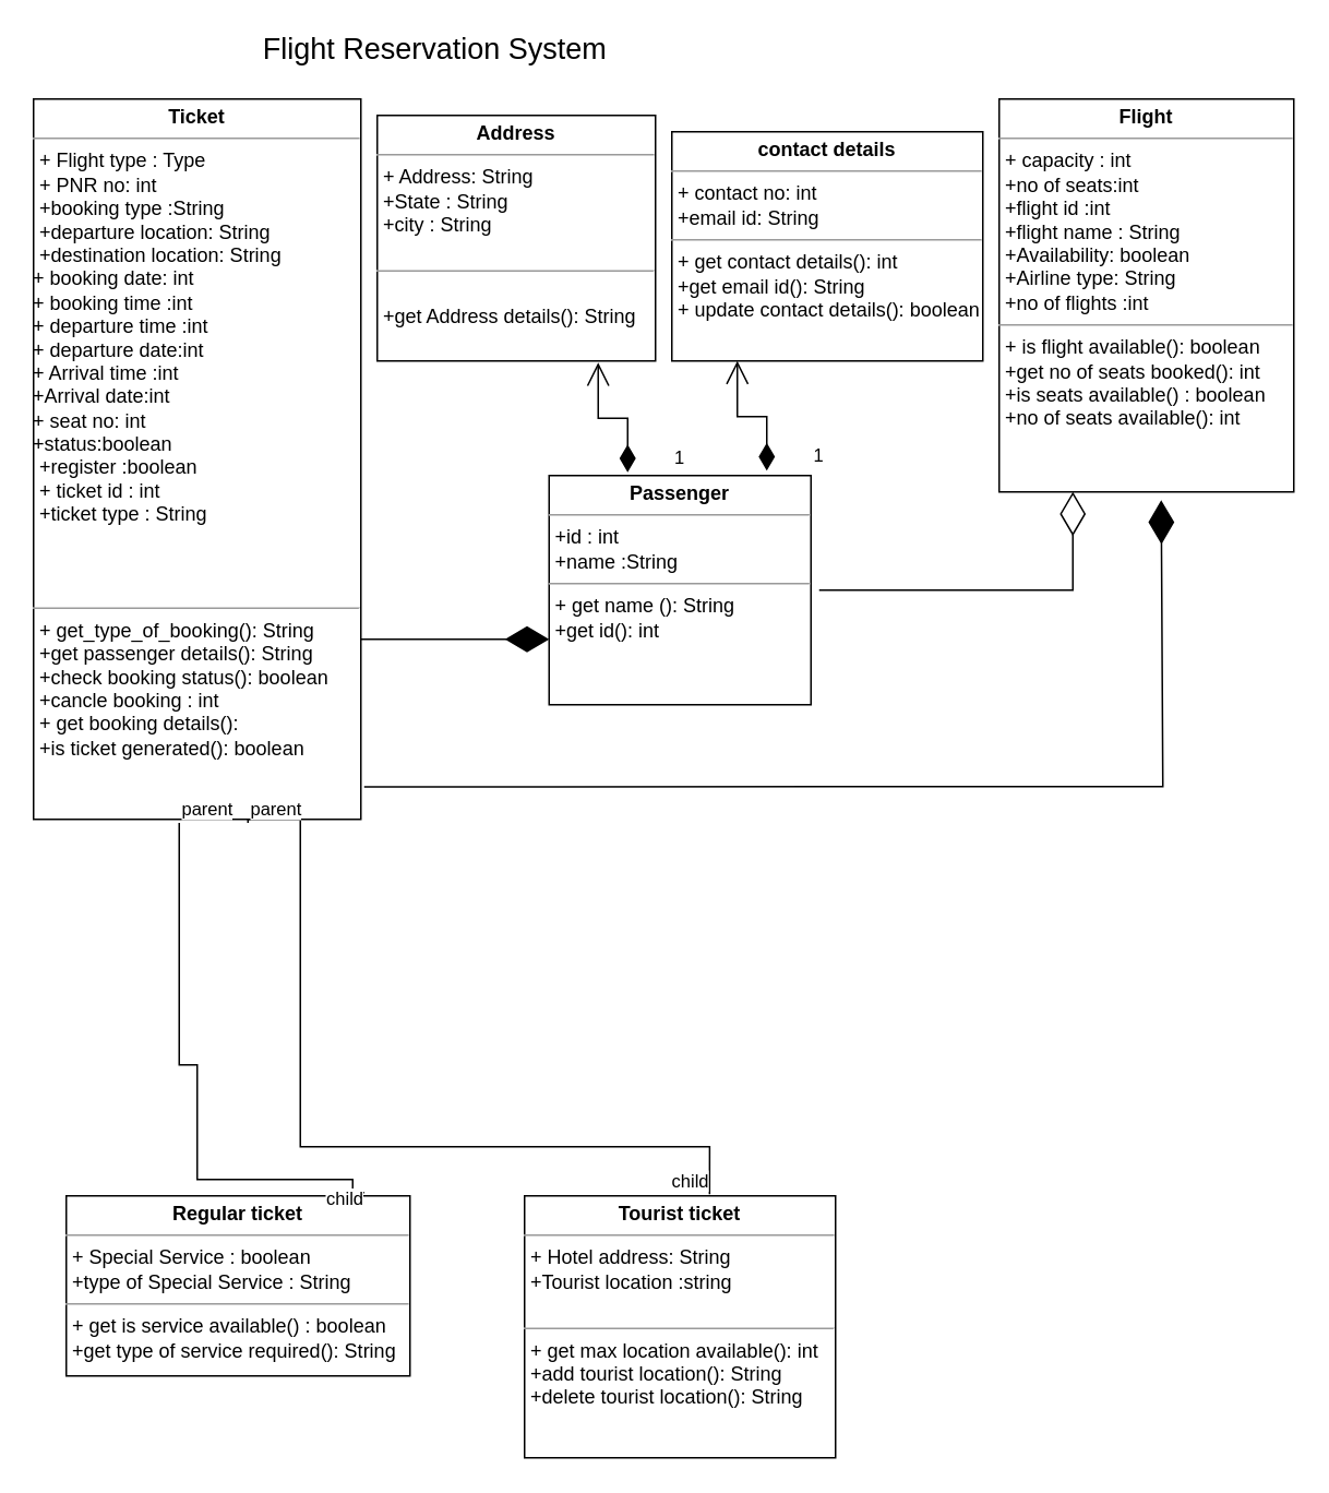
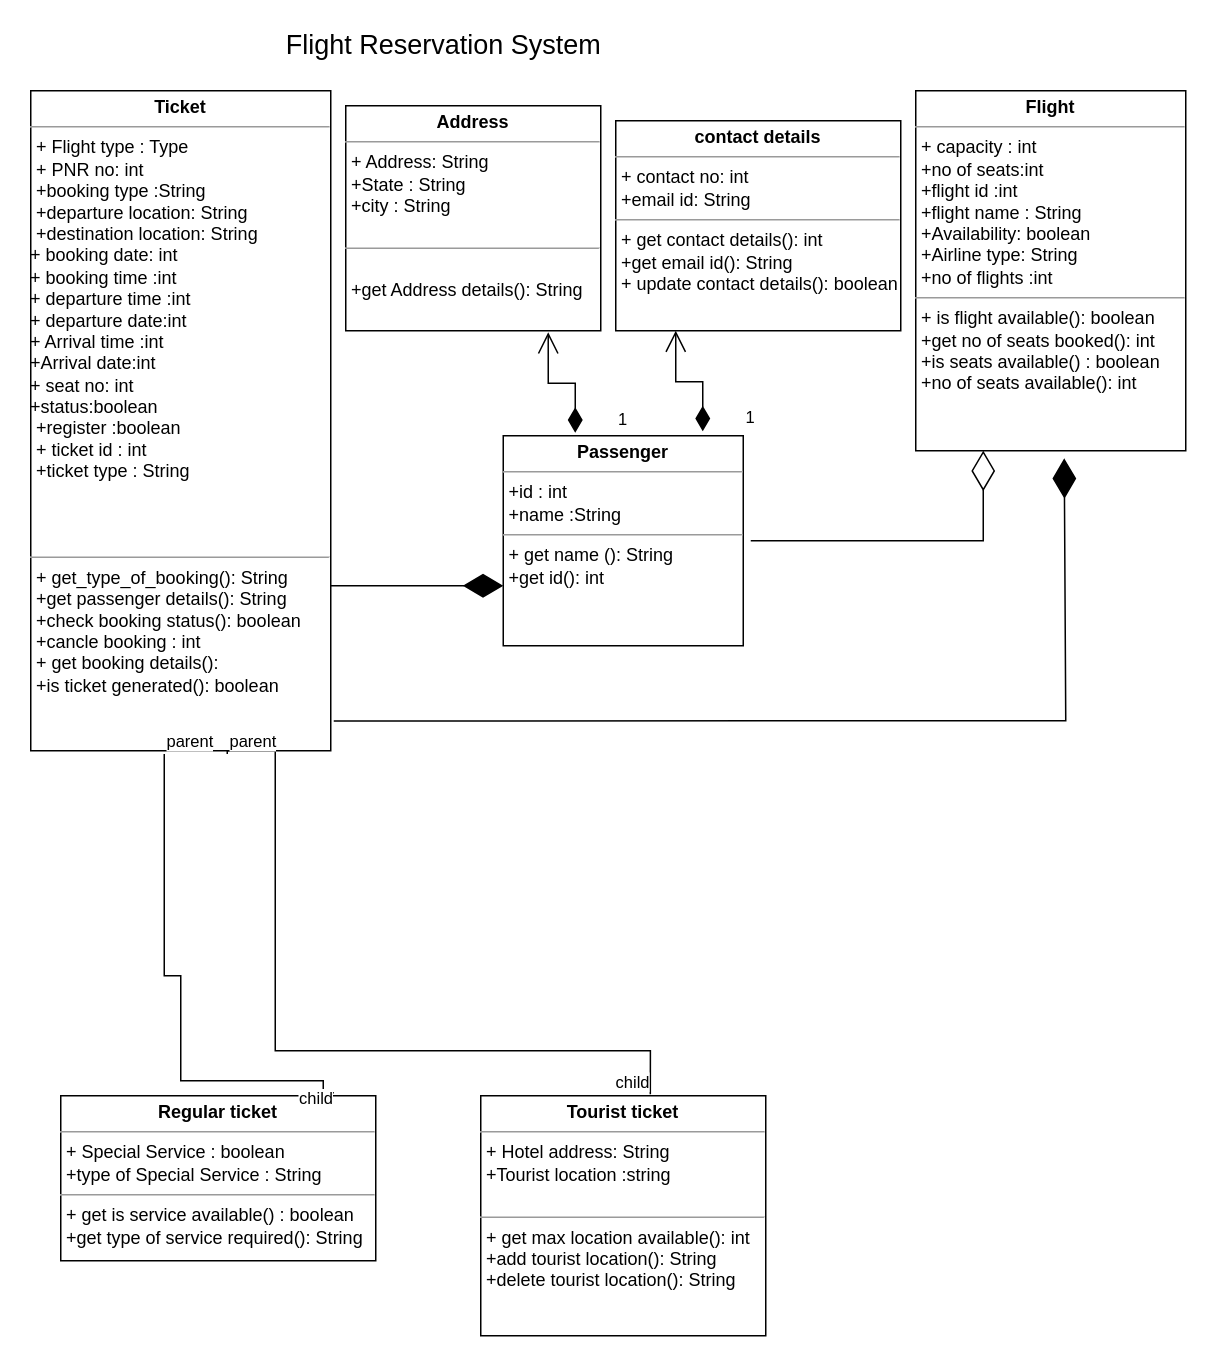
  <mxCell id="0" />
  <mxCell id="1" parent="0" />
  <mxCell id="2" value="&lt;p style=&quot;margin: 0px ; margin-top: 4px ; text-align: center&quot;&gt;&lt;b&gt;Ticket&lt;/b&gt;&lt;/p&gt;&lt;hr size=&quot;1&quot;&gt;&lt;p style=&quot;margin: 0px ; margin-left: 4px&quot;&gt;+ Flight type : Type&lt;/p&gt;&lt;p style=&quot;margin: 0px ; margin-left: 4px&quot;&gt;+ PNR no: int&lt;/p&gt;&lt;p style=&quot;margin: 0px ; margin-left: 4px&quot;&gt;+booking type :String&lt;/p&gt;&lt;p style=&quot;margin: 0px ; margin-left: 4px&quot;&gt;+departure location: String&lt;/p&gt;&lt;p style=&quot;margin: 0px ; margin-left: 4px&quot;&gt;+destination location: String&lt;/p&gt;+ booking date: int&lt;br&gt;+ booking time :int&lt;br&gt;+ departure time :int&amp;nbsp;&lt;br&gt;+ departure date:int&lt;br&gt;+ Arrival time :int&amp;nbsp;&lt;br&gt;+Arrival date:int&lt;br&gt;+ seat no: int&lt;br&gt;+status:boolean&lt;br&gt;&lt;p style=&quot;margin: 0px ; margin-left: 4px&quot;&gt;+register :boolean&lt;/p&gt;&lt;p style=&quot;margin: 0px 0px 0px 4px&quot;&gt;+ ticket id : int&amp;nbsp;&lt;/p&gt;&lt;p style=&quot;margin: 0px 0px 0px 4px&quot;&gt;+ticket type : String&lt;/p&gt;&lt;p style=&quot;margin: 0px ; margin-left: 4px&quot;&gt;&lt;br&gt;&lt;/p&gt;&lt;p style=&quot;margin: 0px ; margin-left: 4px&quot;&gt;&lt;br&gt;&lt;/p&gt;&lt;p style=&quot;margin: 0px ; margin-left: 4px&quot;&gt;&lt;br&gt;&lt;/p&gt;&lt;hr size=&quot;1&quot;&gt;&lt;p style=&quot;margin: 0px ; margin-left: 4px&quot;&gt;+ get_type_of_booking(): String&lt;/p&gt;&lt;p style=&quot;margin: 0px ; margin-left: 4px&quot;&gt;+get passenger details(): String&lt;/p&gt;&lt;p style=&quot;margin: 0px ; margin-left: 4px&quot;&gt;+check booking status(): boolean&lt;/p&gt;&lt;p style=&quot;margin: 0px ; margin-left: 4px&quot;&gt;+cancle booking : int&lt;/p&gt;&lt;p style=&quot;margin: 0px 0px 0px 4px&quot;&gt;+ get booking details():&amp;nbsp;&lt;/p&gt;&lt;p style=&quot;margin: 0px 0px 0px 4px&quot;&gt;+is ticket generated(): boolean&lt;/p&gt;" style="verticalAlign=top;align=left;overflow=fill;fontSize=12;fontFamily=Helvetica;html=1;" parent="1" vertex="1"><mxGeometry x="20" y="60" width="200" height="440" as="geometry" /></mxCell>
  <mxCell id="3" value="&lt;p style=&quot;margin: 0px ; margin-top: 4px ; text-align: center&quot;&gt;&lt;b&gt;Address&lt;/b&gt;&lt;/p&gt;&lt;hr size=&quot;1&quot;&gt;&lt;p style=&quot;margin: 0px ; margin-left: 4px&quot;&gt;+ Address: String&lt;/p&gt;&lt;p style=&quot;margin: 0px ; margin-left: 4px&quot;&gt;&lt;span&gt;+State : String&lt;/span&gt;&lt;/p&gt;&lt;p style=&quot;margin: 0px ; margin-left: 4px&quot;&gt;+city : String&lt;/p&gt;&lt;p style=&quot;margin: 0px ; margin-left: 4px&quot;&gt;&lt;br&gt;&lt;/p&gt;&lt;hr size=&quot;1&quot;&gt;&lt;p style=&quot;margin: 0px ; margin-left: 4px&quot;&gt;&lt;br&gt;&lt;/p&gt;&lt;p style=&quot;margin: 0px ; margin-left: 4px&quot;&gt;+get Address details(): String&lt;/p&gt;&lt;p style=&quot;margin: 0px ; margin-left: 4px&quot;&gt;&lt;br&gt;&lt;/p&gt;" style="verticalAlign=top;align=left;overflow=fill;fontSize=12;fontFamily=Helvetica;html=1;" parent="1" vertex="1"><mxGeometry x="230" y="70" width="170" height="150" as="geometry" /></mxCell>
- <mxCell id="4" value="&lt;font style=&quot;font-size: 18px&quot;&gt;Flight Reservation System&lt;/font&gt;" style="text;html=1;align=center;verticalAlign=middle;resizable=0;points=[];autosize=1;strokeColor=none;fillColor=none;" parent="1" vertex="1"><mxGeometry x="150" y="20" width="230" height="20" as="geometry" /></mxCell>
+ <mxCell id="4" value="&lt;font style=&quot;font-size: 18px&quot;&gt;Flight Reservation System&lt;/font&gt;" style="text;html=1;align=center;verticalAlign=middle;resizable=0;points=[];autosize=1;strokeColor=none;fillColor=none;" parent="1" vertex="1"><mxGeometry x="180" y="20" width="230" height="20" as="geometry" /></mxCell>
  <mxCell id="5" value="&lt;p style=&quot;margin: 0px ; margin-top: 4px ; text-align: center&quot;&gt;&lt;b&gt;Regular ticket&lt;/b&gt;&lt;/p&gt;&lt;hr size=&quot;1&quot;&gt;&lt;p style=&quot;margin: 0px ; margin-left: 4px&quot;&gt;+ Special Service : boolean&amp;nbsp;&lt;/p&gt;&lt;p style=&quot;margin: 0px ; margin-left: 4px&quot;&gt;+type of Special Service : String&lt;/p&gt;&lt;hr size=&quot;1&quot;&gt;&lt;p style=&quot;margin: 0px ; margin-left: 4px&quot;&gt;+ get is service available() : boolean&lt;/p&gt;&lt;p style=&quot;margin: 0px ; margin-left: 4px&quot;&gt;+get type of service required(): String&lt;/p&gt;" style="verticalAlign=top;align=left;overflow=fill;fontSize=12;fontFamily=Helvetica;html=1;" parent="1" vertex="1"><mxGeometry x="40" y="730" width="210" height="110" as="geometry" /></mxCell>
  <mxCell id="6" value="&lt;p style=&quot;margin: 0px ; margin-top: 4px ; text-align: center&quot;&gt;&lt;b&gt;Tourist ticket&lt;/b&gt;&lt;/p&gt;&lt;hr size=&quot;1&quot;&gt;&lt;p style=&quot;margin: 0px ; margin-left: 4px&quot;&gt;+ Hotel address: String&lt;/p&gt;&lt;p style=&quot;margin: 0px ; margin-left: 4px&quot;&gt;+Tourist location :string&lt;/p&gt;&lt;p style=&quot;margin: 0px ; margin-left: 4px&quot;&gt;&lt;br&gt;&lt;/p&gt;&lt;hr size=&quot;1&quot;&gt;&lt;p style=&quot;margin: 0px ; margin-left: 4px&quot;&gt;+ get max location available(): int&lt;/p&gt;&lt;p style=&quot;margin: 0px ; margin-left: 4px&quot;&gt;+add tourist location(): String&lt;/p&gt;&lt;p style=&quot;margin: 0px ; margin-left: 4px&quot;&gt;+delete tourist location(): String&lt;/p&gt;&lt;p style=&quot;margin: 0px ; margin-left: 4px&quot;&gt;&lt;br&gt;&lt;/p&gt;" style="verticalAlign=top;align=left;overflow=fill;fontSize=12;fontFamily=Helvetica;html=1;" parent="1" vertex="1"><mxGeometry x="320" y="730" width="190" height="160" as="geometry" /></mxCell>
  <mxCell id="7" value="" style="endArrow=none;html=1;edgeStyle=orthogonalEdgeStyle;rounded=0;exitX=0.655;exitY=1.005;exitDx=0;exitDy=0;entryX=0.595;entryY=-0.006;entryDx=0;entryDy=0;entryPerimeter=0;exitPerimeter=0;" parent="1" source="2" target="6" edge="1"><mxGeometry relative="1" as="geometry"><mxPoint x="182.5" y="650" as="sourcePoint" /><mxPoint x="480" y="710" as="targetPoint" /><Array as="points"><mxPoint x="151" y="500" /><mxPoint x="183" y="500" /><mxPoint x="183" y="700" /><mxPoint x="433" y="700" /></Array></mxGeometry></mxCell>
  <mxCell id="8" value="parent" style="edgeLabel;resizable=0;html=1;align=left;verticalAlign=bottom;" parent="7" connectable="0" vertex="1"><mxGeometry x="-1" relative="1" as="geometry" /></mxCell>
  <mxCell id="9" value="child" style="edgeLabel;resizable=0;html=1;align=right;verticalAlign=bottom;" parent="7" connectable="0" vertex="1"><mxGeometry x="1" relative="1" as="geometry" /></mxCell>
  <mxCell id="10" value="" style="endArrow=none;html=1;edgeStyle=orthogonalEdgeStyle;rounded=0;entryX=0.867;entryY=-0.018;entryDx=0;entryDy=0;entryPerimeter=0;exitX=0.445;exitY=1.005;exitDx=0;exitDy=0;exitPerimeter=0;" parent="1" source="2" target="5" edge="1"><mxGeometry relative="1" as="geometry"><mxPoint x="135" y="650" as="sourcePoint" /><mxPoint x="220" y="720" as="targetPoint" /><Array as="points"><mxPoint x="109" y="650" /><mxPoint x="120" y="650" /><mxPoint x="120" y="720" /><mxPoint x="215" y="720" /><mxPoint x="215" y="728" /></Array></mxGeometry></mxCell>
  <mxCell id="11" value="parent" style="edgeLabel;resizable=0;html=1;align=left;verticalAlign=bottom;" parent="10" connectable="0" vertex="1"><mxGeometry x="-1" relative="1" as="geometry" /></mxCell>
  <mxCell id="12" value="child" style="edgeLabel;resizable=0;html=1;align=right;verticalAlign=bottom;" parent="10" connectable="0" vertex="1"><mxGeometry x="1" relative="1" as="geometry"><mxPoint y="12" as="offset" /></mxGeometry></mxCell>
  <mxCell id="13" value="&lt;p style=&quot;margin: 0px ; margin-top: 4px ; text-align: center&quot;&gt;&lt;b&gt;Flight&lt;/b&gt;&lt;/p&gt;&lt;hr size=&quot;1&quot;&gt;&lt;p style=&quot;margin: 0px ; margin-left: 4px&quot;&gt;+ capacity : int&lt;/p&gt;&lt;p style=&quot;margin: 0px ; margin-left: 4px&quot;&gt;+no of seats:int&lt;/p&gt;&lt;p style=&quot;margin: 0px ; margin-left: 4px&quot;&gt;+flight id :int&lt;/p&gt;&lt;p style=&quot;margin: 0px ; margin-left: 4px&quot;&gt;+flight name : String&lt;/p&gt;&lt;p style=&quot;margin: 0px ; margin-left: 4px&quot;&gt;+Availability: boolean&lt;/p&gt;&lt;p style=&quot;margin: 0px ; margin-left: 4px&quot;&gt;+Airline type: String&lt;/p&gt;&lt;p style=&quot;margin: 0px ; margin-left: 4px&quot;&gt;+no of flights :int&lt;/p&gt;&lt;hr size=&quot;1&quot;&gt;&lt;p style=&quot;margin: 0px ; margin-left: 4px&quot;&gt;+ is flight available(): boolean&lt;/p&gt;&lt;p style=&quot;margin: 0px ; margin-left: 4px&quot;&gt;+get no of seats booked(): int&lt;/p&gt;&lt;p style=&quot;margin: 0px ; margin-left: 4px&quot;&gt;+is seats available() : boolean&lt;/p&gt;&lt;p style=&quot;margin: 0px ; margin-left: 4px&quot;&gt;+no of seats available(): int&lt;/p&gt;" style="verticalAlign=top;align=left;overflow=fill;fontSize=12;fontFamily=Helvetica;html=1;" parent="1" vertex="1"><mxGeometry x="610" y="60" width="180" height="240" as="geometry" /></mxCell>
  <mxCell id="14" value="&lt;p style=&quot;margin: 0px ; margin-top: 4px ; text-align: center&quot;&gt;&lt;b&gt;contact details&lt;/b&gt;&lt;/p&gt;&lt;hr size=&quot;1&quot;&gt;&lt;p style=&quot;margin: 0px ; margin-left: 4px&quot;&gt;+ contact no: int&lt;/p&gt;&lt;p style=&quot;margin: 0px ; margin-left: 4px&quot;&gt;+email id: String&lt;/p&gt;&lt;hr size=&quot;1&quot;&gt;&lt;p style=&quot;margin: 0px ; margin-left: 4px&quot;&gt;+ get contact details(): int&lt;/p&gt;&lt;p style=&quot;margin: 0px ; margin-left: 4px&quot;&gt;+get email id(): String&lt;/p&gt;&lt;p style=&quot;margin: 0px ; margin-left: 4px&quot;&gt;+ update contact details(): boolean&lt;/p&gt;" style="verticalAlign=top;align=left;overflow=fill;fontSize=12;fontFamily=Helvetica;html=1;" parent="1" vertex="1"><mxGeometry x="410" y="80" width="190" height="140" as="geometry" /></mxCell>
  <mxCell id="15" value="&lt;p style=&quot;margin: 0px ; margin-top: 4px ; text-align: center&quot;&gt;&lt;b&gt;Passenger&lt;/b&gt;&lt;/p&gt;&lt;hr size=&quot;1&quot;&gt;&lt;p style=&quot;margin: 0px ; margin-left: 4px&quot;&gt;+id : int&lt;/p&gt;&lt;p style=&quot;margin: 0px ; margin-left: 4px&quot;&gt;+name :String&lt;/p&gt;&lt;hr size=&quot;1&quot;&gt;&lt;p style=&quot;margin: 0px ; margin-left: 4px&quot;&gt;+ get name (): String&lt;/p&gt;&lt;p style=&quot;margin: 0px ; margin-left: 4px&quot;&gt;+get id(): int&lt;/p&gt;" style="verticalAlign=top;align=left;overflow=fill;fontSize=12;fontFamily=Helvetica;html=1;" parent="1" vertex="1"><mxGeometry x="335" y="290" width="160" height="140" as="geometry" /></mxCell>
  <mxCell id="16" value="" style="endArrow=diamondThin;endFill=0;endSize=24;html=1;rounded=0;entryX=0.25;entryY=1;entryDx=0;entryDy=0;" parent="1" target="13" edge="1"><mxGeometry width="160" relative="1" as="geometry"><mxPoint x="500" y="360" as="sourcePoint" /><mxPoint x="655" y="320" as="targetPoint" /><Array as="points"><mxPoint x="620" y="360" /><mxPoint x="500" y="360" /><mxPoint x="655" y="360" /></Array></mxGeometry></mxCell>
  <mxCell id="17" value="1" style="endArrow=open;html=1;endSize=12;startArrow=diamondThin;startSize=14;startFill=1;edgeStyle=orthogonalEdgeStyle;align=left;verticalAlign=bottom;rounded=0;entryX=0.794;entryY=1.007;entryDx=0;entryDy=0;entryPerimeter=0;exitX=0.3;exitY=-0.014;exitDx=0;exitDy=0;exitPerimeter=0;" parent="1" source="15" target="3" edge="1"><mxGeometry x="-1" y="-27" relative="1" as="geometry"><mxPoint x="320" y="270" as="sourcePoint" /><mxPoint x="480" y="270" as="targetPoint" /><Array as="points"><mxPoint x="383" y="255" /><mxPoint x="365" y="255" /></Array><mxPoint as="offset" /></mxGeometry></mxCell>
  <mxCell id="18" value="1" style="endArrow=open;html=1;endSize=12;startArrow=diamondThin;startSize=14;startFill=1;edgeStyle=orthogonalEdgeStyle;align=left;verticalAlign=bottom;rounded=0;entryX=0.794;entryY=1.007;entryDx=0;entryDy=0;entryPerimeter=0;exitX=0.3;exitY=-0.014;exitDx=0;exitDy=0;exitPerimeter=0;" parent="1" edge="1"><mxGeometry x="-1" y="-27" relative="1" as="geometry"><mxPoint x="468.02" y="286.99" as="sourcePoint" /><mxPoint x="450" y="220" as="targetPoint" /><Array as="points"><mxPoint x="468.02" y="253.95" /><mxPoint x="450.02" y="253.95" /></Array><mxPoint as="offset" /></mxGeometry></mxCell>
  <mxCell id="19" value="" style="endArrow=diamondThin;endFill=1;endSize=24;html=1;rounded=0;exitX=1.01;exitY=0.955;exitDx=0;exitDy=0;exitPerimeter=0;entryX=0.55;entryY=1.021;entryDx=0;entryDy=0;entryPerimeter=0;" parent="1" source="2" target="13" edge="1"><mxGeometry width="160" relative="1" as="geometry"><mxPoint x="320" y="480" as="sourcePoint" /><mxPoint x="760" y="480" as="targetPoint" /><Array as="points"><mxPoint x="710" y="480" /></Array></mxGeometry></mxCell>
  <mxCell id="20" value="" style="endArrow=diamondThin;endFill=1;endSize=24;html=1;rounded=0;exitX=1;exitY=0.75;exitDx=0;exitDy=0;" parent="1" source="2" edge="1"><mxGeometry width="160" relative="1" as="geometry"><mxPoint x="175" y="390" as="sourcePoint" /><mxPoint x="335" y="390" as="targetPoint" /></mxGeometry></mxCell>
